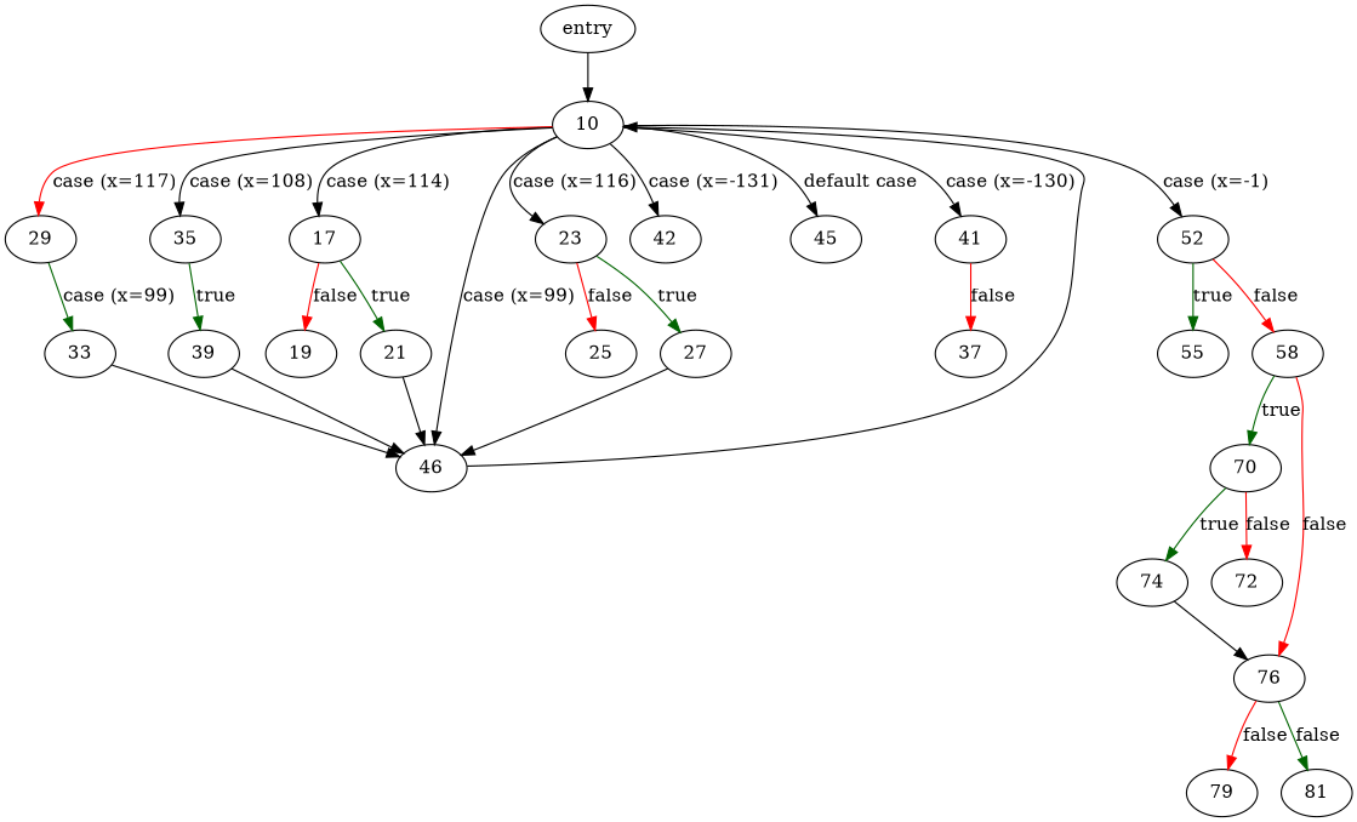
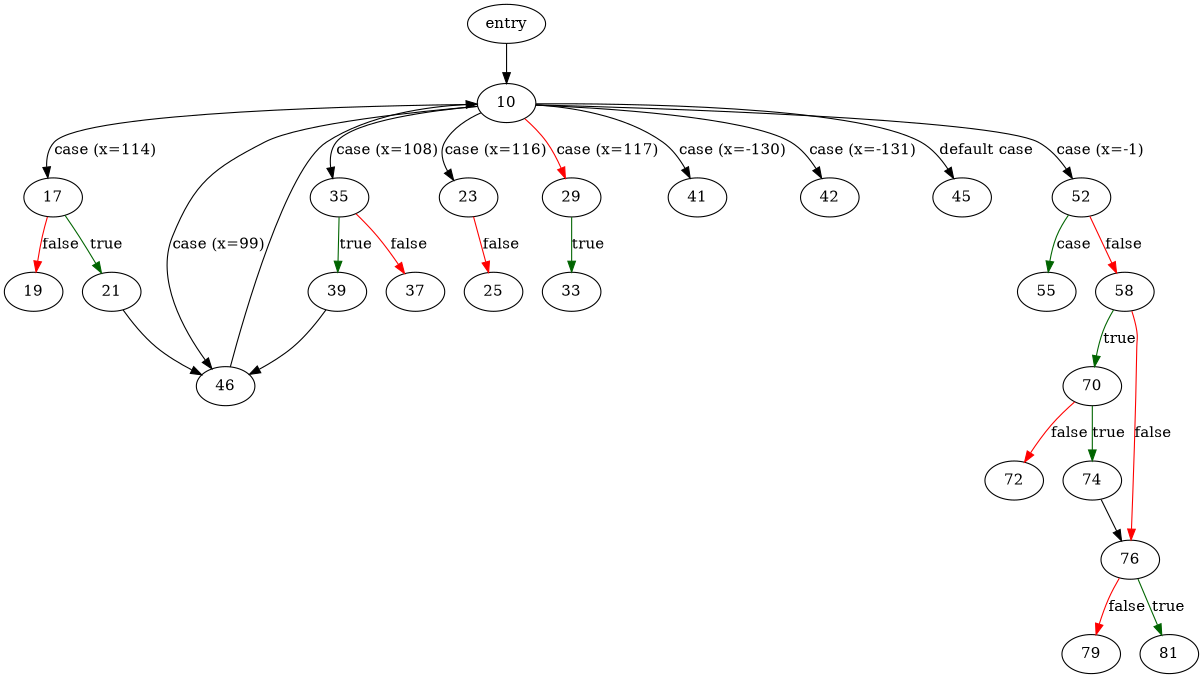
  digraph {
    n1 [label=entry]
    10
    17
    23
    29
    35
    41
    42
    45
    46
    52
    19
    21
    25
-   27
    33
    37
    39
    55
    58
    70
    76
    72
    74
    79
    81
    n1 -> 10
    10 -> 17 [label="case (x=114)"]
    10 -> 23 [label="case (x=116)"]
    10 -> 29 [color=red label="case (x=117)"]
    10 -> 35 [label="case (x=108)"]
    10 -> 41 [label="case (x=-130)"]
    10 -> 42 [label="case (x=-131)"]
    10 -> 45 [label="default case"]
    10 -> 46 [label="case (x=99)"]
    10 -> 52 [label="case (x=-1)"]
    17 -> 19 [color=red label=false]
    17 -> 21 [color=darkgreen label=true]
    23 -> 25 [color=red label=false]
-   23 -> 27 [color=darkgreen label=true]
-   29 -> 33 [color=darkgreen label="case (x=99)"]
-   41 -> 37 [color=red label=false]
+   29 -> 33 [color=darkgreen label=true]
+   35 -> 37 [color=red label=false]
    35 -> 39 [color=darkgreen label=true]
    46 -> 10
-   52 -> 55 [color=darkgreen label=true]
+   52 -> 55 [color=darkgreen label=case]
    52 -> 58 [color=red label=false]
    21 -> 46
-   27 -> 46
-   33 -> 46
    39 -> 46
    58 -> 70 [color=darkgreen label=true]
    58 -> 76 [color=red label=false]
    70 -> 72 [color=red label=false]
    70 -> 74 [color=darkgreen label=true]
    76 -> 79 [color=red label=false]
-   76 -> 81 [color=darkgreen label=false]
+   76 -> 81 [color=darkgreen label=true]
    74 -> 76
  }
